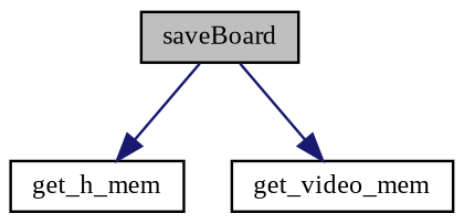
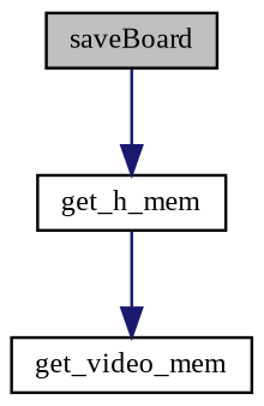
  digraph {
    fontname="Liberation Serif"
    rankdir=TB
    node [color=black fontname="Liberation Serif" fontsize=10 shape=record]
    edge [color=midnightblue fontname="Liberation Serif" fontsize=10 labelfontname=Helvetica labelfontsize=10 style=solid]
    n1 [fillcolor=grey75 fontcolor=black height=0.2 label=saveBoard style=filled width=0.4]
    n2 [height=0.2 label=get_h_mem width=0.4]
    n3 [height=0.2 label=get_video_mem width=0.4]
    n1 -> n2
-   n1 -> n3
+   n2 -> n3
  }
